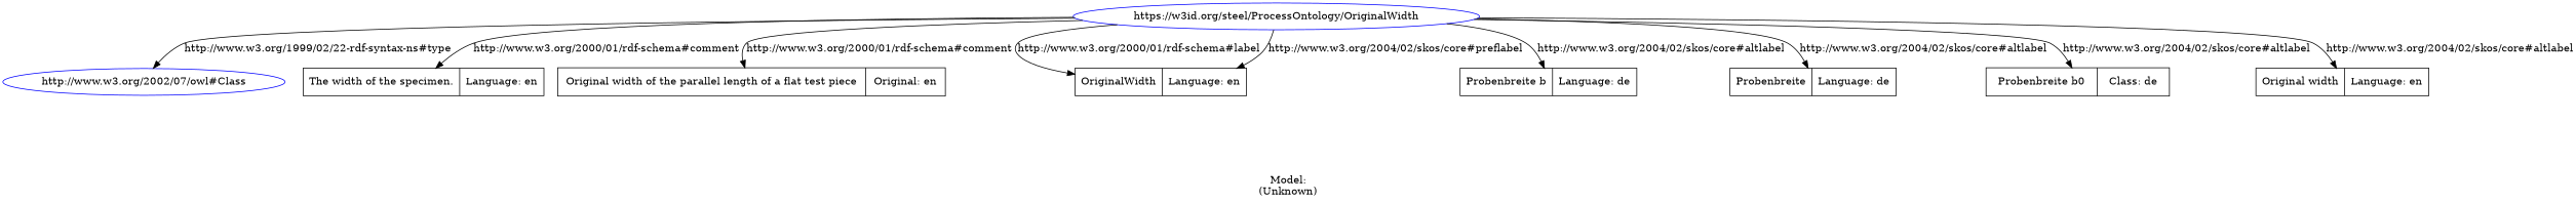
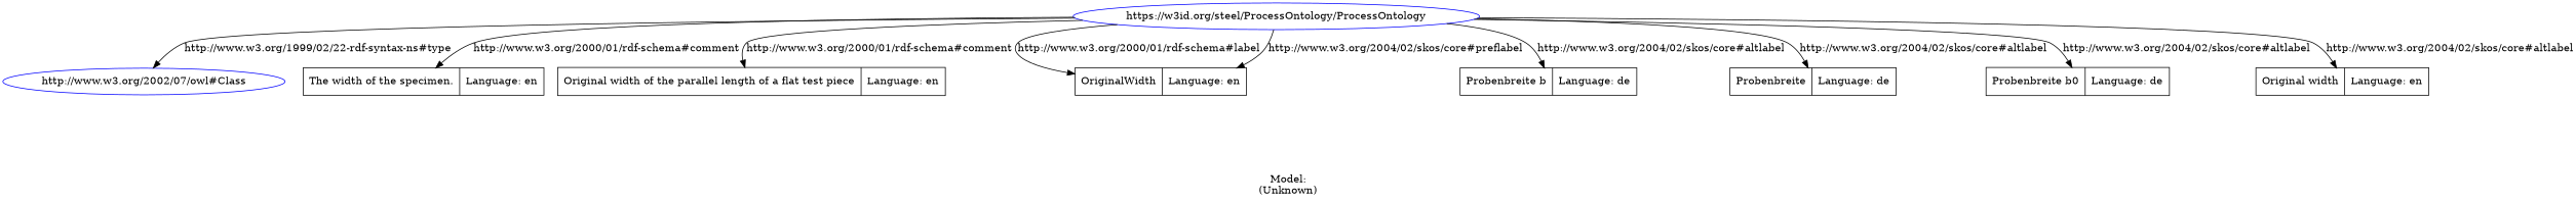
  digraph {
    label="\n\nModel:\n(Unknown)"
    rankdir=TB
    node [shape=record]
-   n1 [color=blue label="https://w3id.org/steel/ProcessOntology/OriginalWidth" shape=ellipse]
+   n1 [color=blue label="https://w3id.org/steel/ProcessOntology/ProcessOntology" shape=ellipse]
    n2 [color=blue label="http://www.w3.org/2002/07/owl#Class" shape=ellipse]
    n3 [label="The width of the specimen.|Language: en"]
-   n4 [label="Original width of the parallel length of a flat test piece|Original: en"]
+   n4 [label="Original width of the parallel length of a flat test piece|Language: en"]
    n5 [label="OriginalWidth|Language: en"]
    n6 [label="Probenbreite b|Language: de"]
    n7 [label="Probenbreite|Language: de"]
-   n8 [label="Probenbreite b0|Class: de"]
+   n8 [label="Probenbreite b0|Language: de"]
    n9 [label="Original width|Language: en"]
    n1 -> n2 [label="http://www.w3.org/1999/02/22-rdf-syntax-ns#type"]
    n1 -> n3 [label="http://www.w3.org/2000/01/rdf-schema#comment"]
    n1 -> n4 [label="http://www.w3.org/2000/01/rdf-schema#comment"]
    n1 -> n5 [label="http://www.w3.org/2000/01/rdf-schema#label"]
    n1 -> n5 [label="http://www.w3.org/2004/02/skos/core#preflabel"]
    n1 -> n6 [label="http://www.w3.org/2004/02/skos/core#altlabel"]
    n1 -> n7 [label="http://www.w3.org/2004/02/skos/core#altlabel"]
    n1 -> n8 [label="http://www.w3.org/2004/02/skos/core#altlabel"]
    n1 -> n9 [label="http://www.w3.org/2004/02/skos/core#altlabel"]
  }
